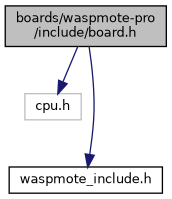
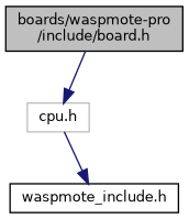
  digraph {
    node [color=black fillcolor=white fontname=Helvetica fontsize=10 shape=record style=filled]
    edge [color=midnightblue fontname=Helvetica fontsize=10 labelfontname=Helvetica labelfontsize=10 style=solid]
    n1 [fillcolor=grey75 fontcolor=black height=0.2 label="boards/waspmote-pro\l/include/board.h" width=0.4]
    n2 [color=grey75 height=0.2 label="cpu.h" width=0.4]
    n3 [height=0.2 label="waspmote_include.h" width=0.4]
    n1 -> n2
-   n1 -> n3
+   n2 -> n3
  }
